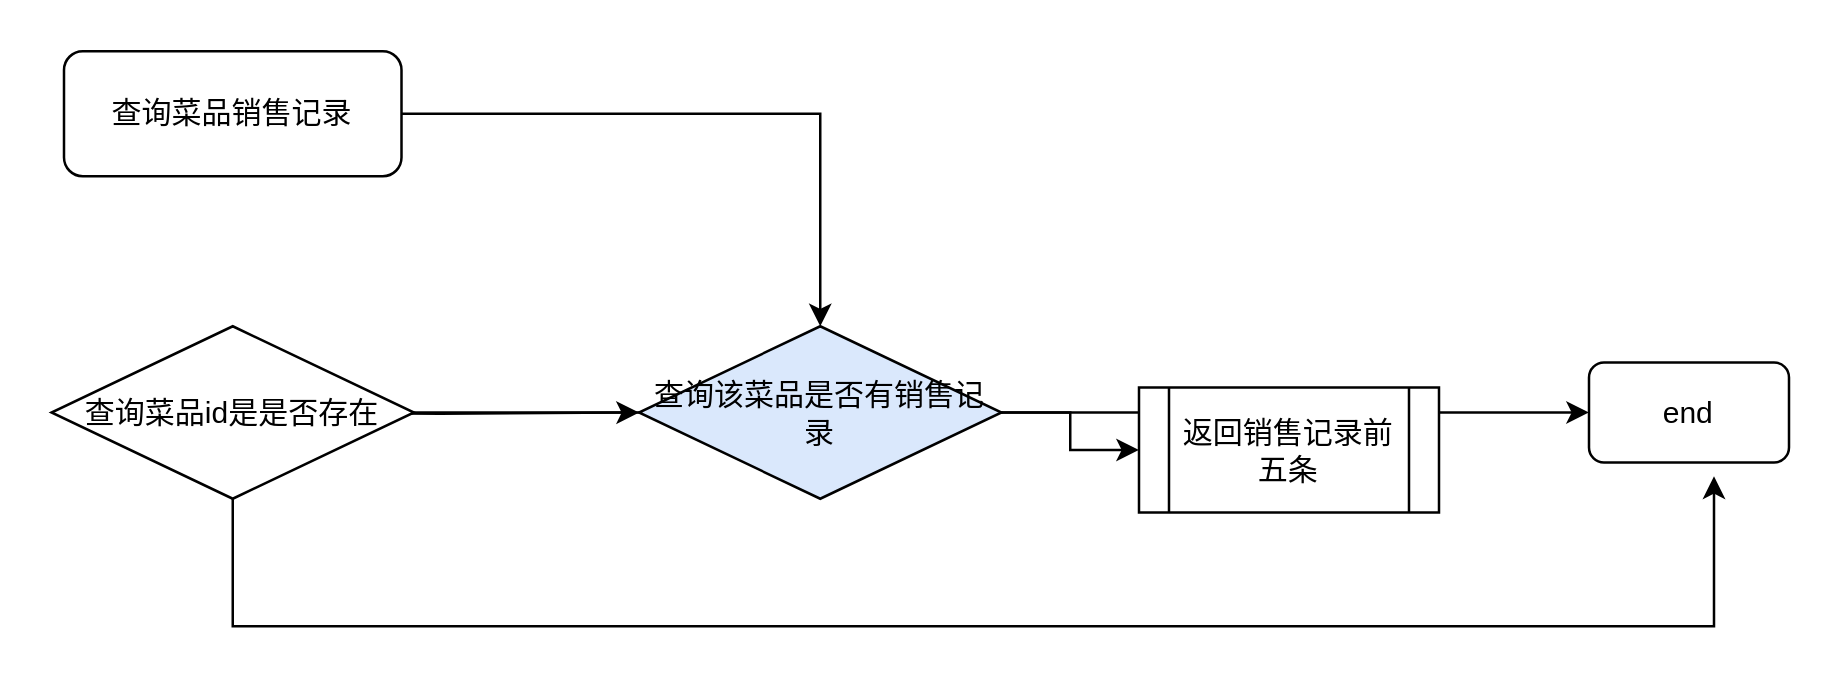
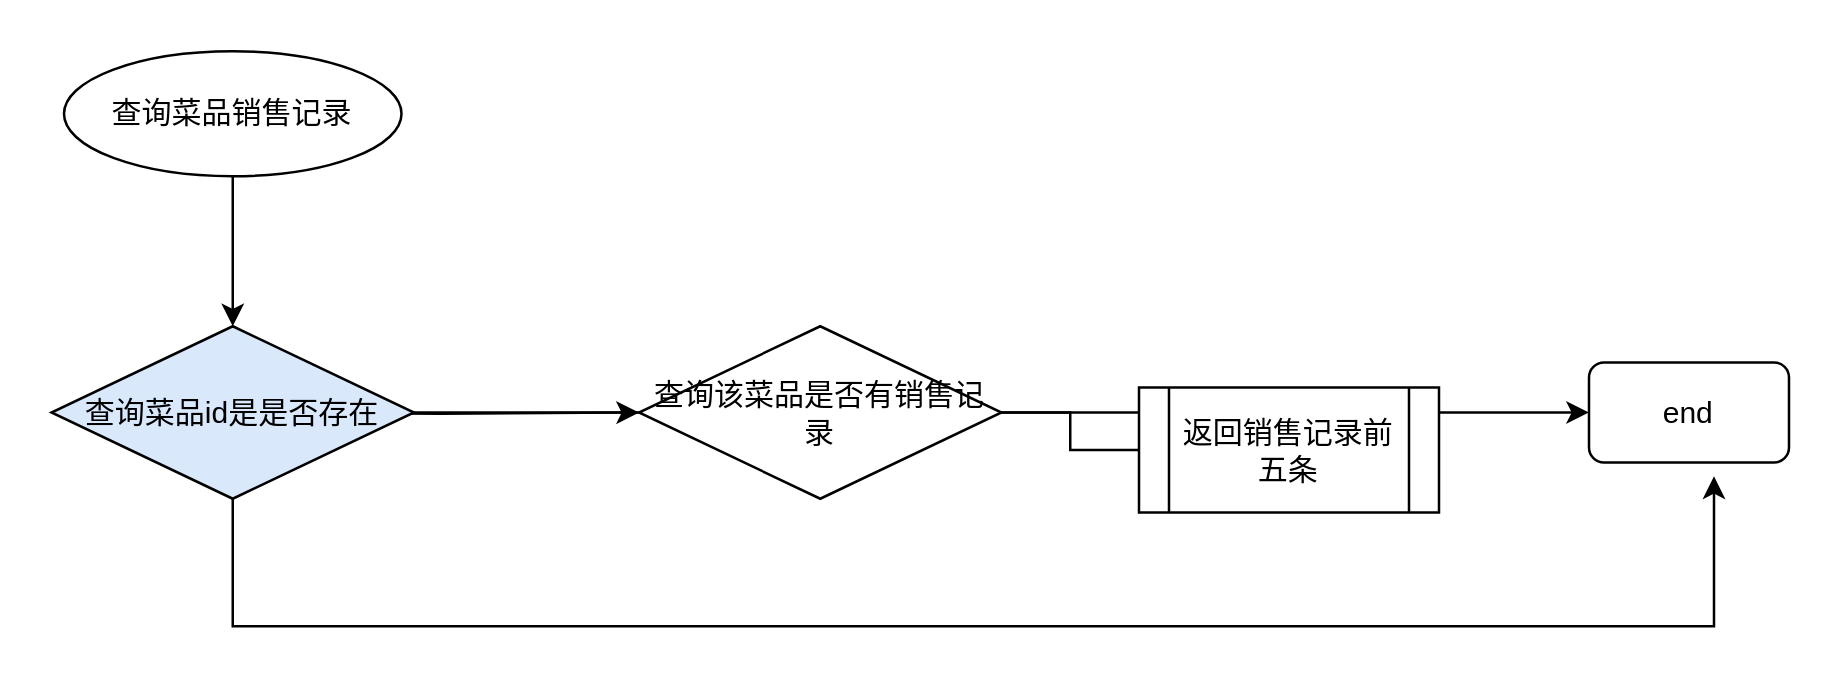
  <mxCell id="0" />
  <mxCell id="1" parent="0" />
- <mxCell id="2" style="edgeStyle=orthogonalEdgeStyle;rounded=0;orthogonalLoop=1;jettySize=auto;html=1;" edge="1" parent="1" source="3" target="8"><mxGeometry relative="1" as="geometry" /></mxCell>
- <mxCell id="3" value="查询菜品销售记录" style="rounded=1;whiteSpace=wrap;html=1;" vertex="1" parent="1"><mxGeometry x="25" y="20" width="135" height="50" as="geometry" /></mxCell>
+ <mxCell id="2" style="edgeStyle=orthogonalEdgeStyle;rounded=0;orthogonalLoop=1;jettySize=auto;html=1;" edge="1" parent="1" source="3" target="6"><mxGeometry relative="1" as="geometry" /></mxCell>
+ <mxCell id="3" value="查询菜品销售记录" style="ellipse;whiteSpace=wrap;html=1;" vertex="1" parent="1"><mxGeometry x="25" y="20" width="135" height="50" as="geometry" /></mxCell>
  <mxCell id="4" style="edgeStyle=orthogonalEdgeStyle;rounded=0;orthogonalLoop=1;jettySize=auto;html=1;" edge="1" parent="1" target="8"><mxGeometry relative="1" as="geometry"><mxPoint x="95" y="164.5" as="sourcePoint" /><mxPoint x="255" y="130" as="targetPoint" /><Array as="points" /></mxGeometry></mxCell>
  <mxCell id="5" style="edgeStyle=orthogonalEdgeStyle;rounded=0;orthogonalLoop=1;jettySize=auto;html=1;entryX=0;entryY=0.5;entryDx=0;entryDy=0;" edge="1" parent="1" source="6" target="10"><mxGeometry relative="1" as="geometry"><mxPoint x="599" y="250" as="targetPoint" /></mxGeometry></mxCell>
- <mxCell id="6" value="查询菜品id是是否存在" style="rhombus;whiteSpace=wrap;html=1;" vertex="1" parent="1"><mxGeometry x="20" y="130" width="145" height="69" as="geometry" /></mxCell>
- <mxCell id="7" style="edgeStyle=orthogonalEdgeStyle;rounded=0;orthogonalLoop=1;jettySize=auto;html=1;entryX=0;entryY=0.5;entryDx=0;entryDy=0;" edge="1" parent="1" source="8" target="9"><mxGeometry relative="1" as="geometry" /></mxCell>
- <mxCell id="8" value="查询该菜品是否有销售记录" style="rhombus;whiteSpace=wrap;html=1;fillColor=#dae8fc;" vertex="1" parent="1"><mxGeometry x="255" y="130" width="145" height="69" as="geometry" /></mxCell>
+ <mxCell id="6" value="查询菜品id是是否存在" style="rhombus;whiteSpace=wrap;html=1;fillColor=#dae8fc;" vertex="1" parent="1"><mxGeometry x="20" y="130" width="145" height="69" as="geometry" /></mxCell>
+ <mxCell id="7" style="edgeStyle=orthogonalEdgeStyle;rounded=0;orthogonalLoop=1;jettySize=auto;html=1;entryX=0;entryY=0.5;entryDx=0;entryDy=0;endArrow=none;" edge="1" parent="1" source="8" target="9"><mxGeometry relative="1" as="geometry" /></mxCell>
+ <mxCell id="8" value="查询该菜品是否有销售记录" style="rhombus;whiteSpace=wrap;html=1;" vertex="1" parent="1"><mxGeometry x="255" y="130" width="145" height="69" as="geometry" /></mxCell>
  <mxCell id="9" value="返回销售记录前五条" style="shape=process;whiteSpace=wrap;html=1;backgroundOutline=1;" vertex="1" parent="1"><mxGeometry x="455" y="154.5" width="120" height="50" as="geometry" /></mxCell>
  <mxCell id="10" value="end" style="whiteSpace=wrap;html=1;rounded=1;" vertex="1" parent="1"><mxGeometry x="635" y="144.5" width="80" height="40" as="geometry" /></mxCell>
  <mxCell id="11" style="edgeStyle=orthogonalEdgeStyle;rounded=0;orthogonalLoop=1;jettySize=auto;html=1;entryX=0.625;entryY=1.138;entryDx=0;entryDy=0;entryPerimeter=0;" edge="1" parent="1" source="6" target="10"><mxGeometry relative="1" as="geometry"><Array as="points"><mxPoint x="93" y="250" /><mxPoint x="685" y="250" /></Array></mxGeometry></mxCell>
